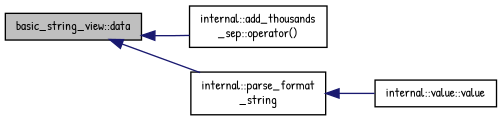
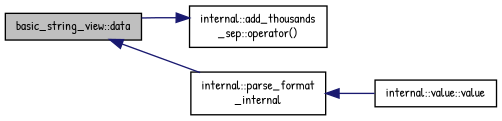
  digraph {
    fontname="Patrick Hand"
    rankdir=LR
    node [color=black fillcolor=white fontname="Patrick Hand" fontsize=10 shape=record style=filled]
    edge [color=midnightblue dir=back fontname="Patrick Hand" fontsize=10 labelfontname=Helvetica labelfontsize=10 style=solid]
    n1 [fillcolor=grey75 fontcolor=black height=0.2 label="basic_string_view::data" width=0.4]
    n2 [height=0.2 label="internal::add_thousands\l_sep::operator()" width=0.4]
-   n3 [height=0.2 label="internal::parse_format\l_string" width=0.4]
+   n3 [height=0.2 label="internal::parse_format\l_internal" width=0.4]
    n4 [height=0.2 label="internal::value::value" width=0.4]
-   n1 -> n2
+   n2 -> n1
    n1 -> n3
    n3 -> n4
  }
